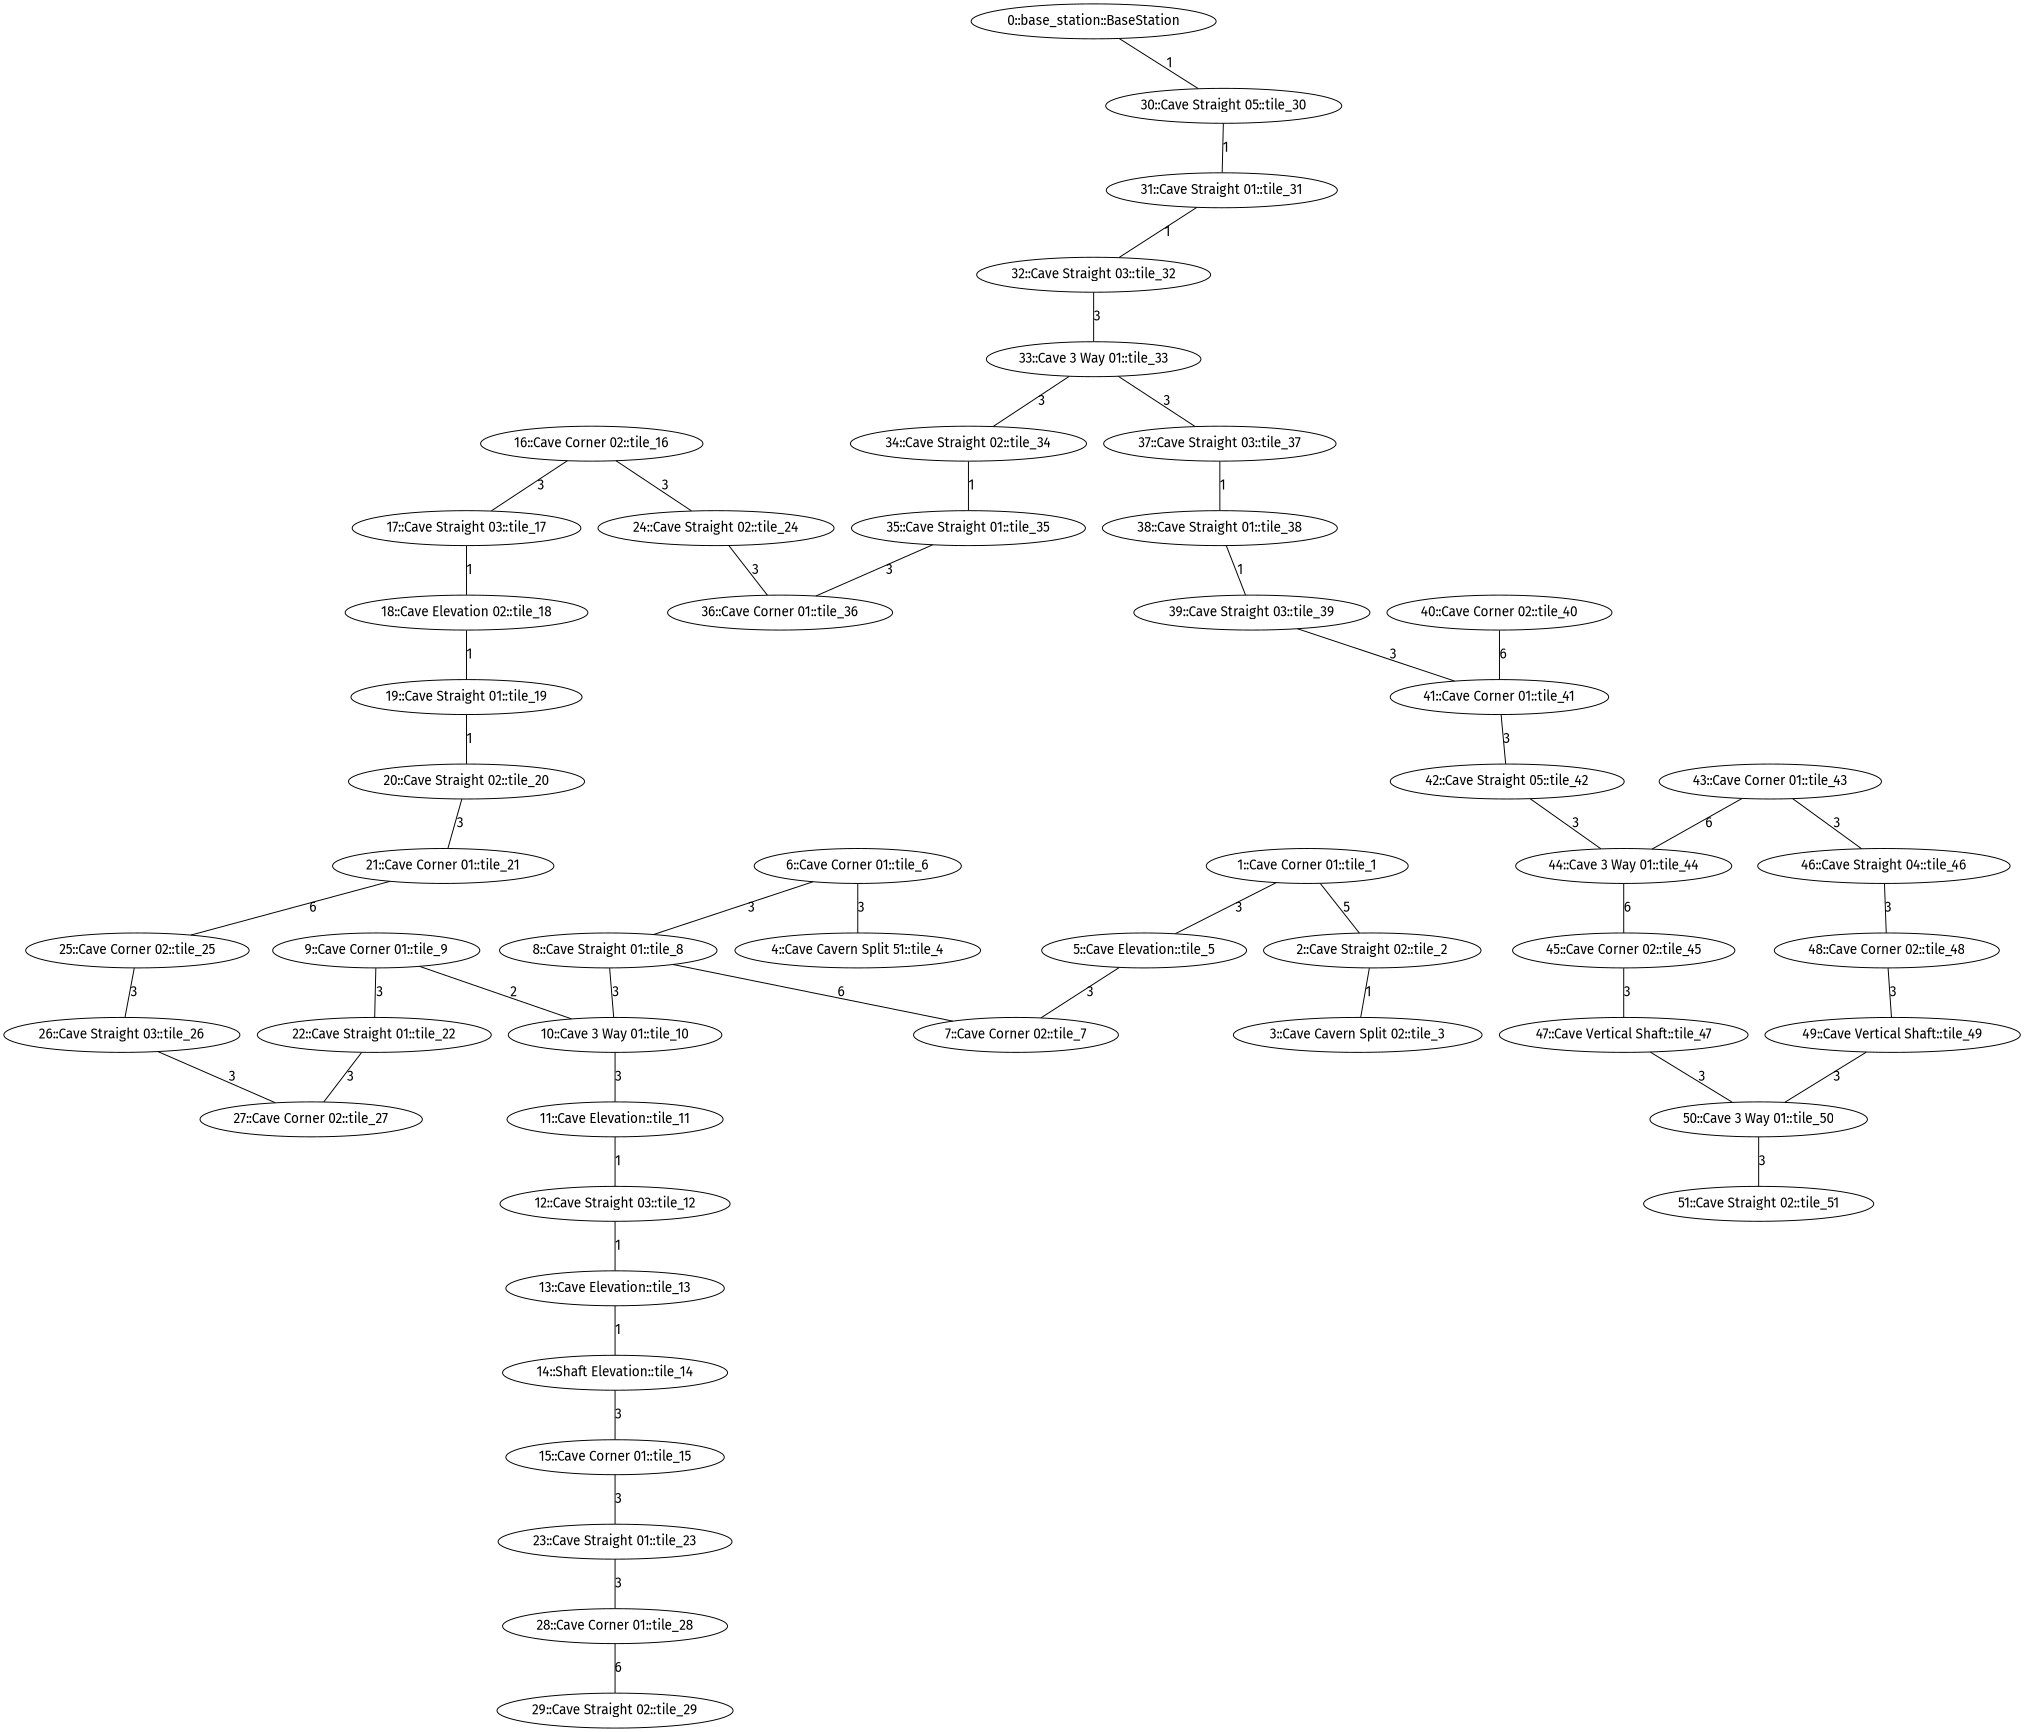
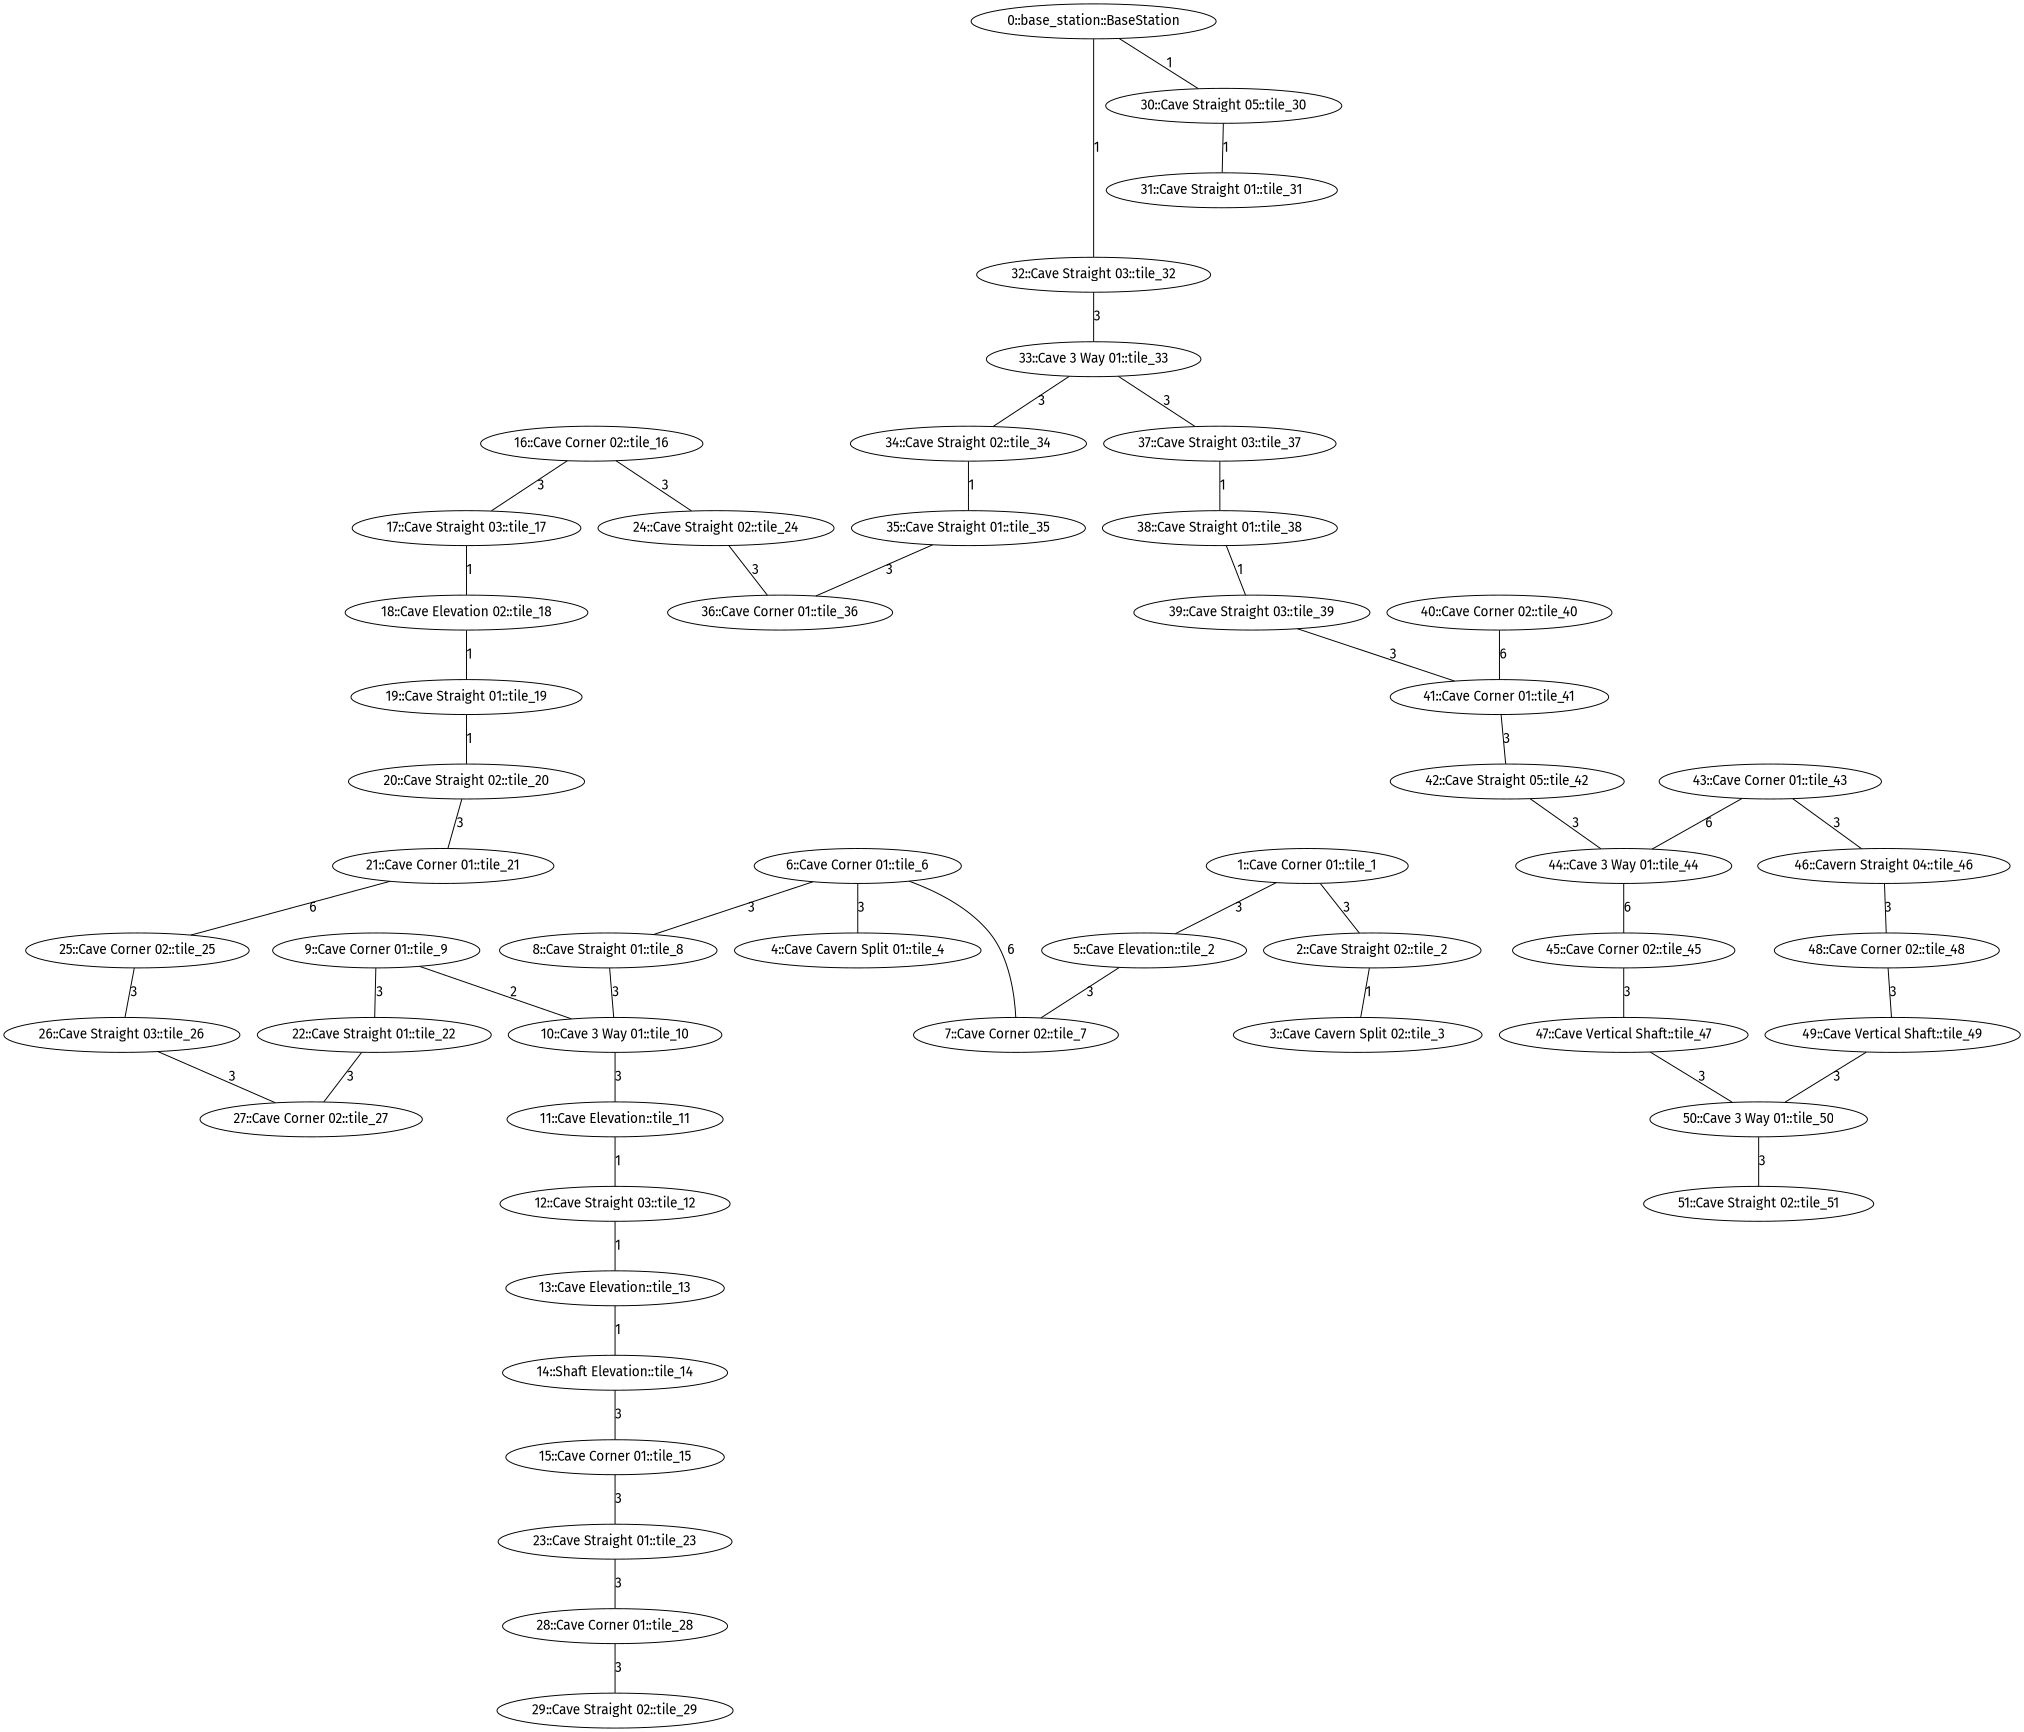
  graph {
    fontname="Fira Sans"
    node [fontname="Fira Sans"]
    edge [fontname="Fira Sans"]
    n1 [label="0::base_station::BaseStation"]
    n2 [label="30::Cave Straight 05::tile_30"]
    n3 [label="31::Cave Straight 01::tile_31"]
    n4 [label="1::Cave Corner 01::tile_1"]
    n5 [label="2::Cave Straight 02::tile_2"]
-   n6 [label="5::Cave Elevation::tile_5"]
+   n6 [label="5::Cave Elevation::tile_2"]
    n7 [label="3::Cave Cavern Split 02::tile_3"]
    n8 [label="7::Cave Corner 02::tile_7"]
-   n9 [label="4::Cave Cavern Split 51::tile_4"]
+   n9 [label="4::Cave Cavern Split 01::tile_4"]
    n10 [label="6::Cave Corner 01::tile_6"]
    n11 [label="8::Cave Straight 01::tile_8"]
    n12 [label="10::Cave 3 Way 01::tile_10"]
    n13 [label="11::Cave Elevation::tile_11"]
    n14 [label="9::Cave Corner 01::tile_9"]
    n15 [label="22::Cave Straight 01::tile_22"]
    n16 [label="27::Cave Corner 02::tile_27"]
    n17 [label="12::Cave Straight 03::tile_12"]
    n18 [label="13::Cave Elevation::tile_13"]
    n19 [label="14::Shaft Elevation::tile_14"]
    n20 [label="15::Cave Corner 01::tile_15"]
    n21 [label="23::Cave Straight 01::tile_23"]
    n22 [label="28::Cave Corner 01::tile_28"]
    n23 [label="16::Cave Corner 02::tile_16"]
    n24 [label="17::Cave Straight 03::tile_17"]
    n25 [label="24::Cave Straight 02::tile_24"]
    n26 [label="18::Cave Elevation 02::tile_18"]
    n27 [label="36::Cave Corner 01::tile_36"]
    n28 [label="19::Cave Straight 01::tile_19"]
    n29 [label="20::Cave Straight 02::tile_20"]
    n30 [label="21::Cave Corner 01::tile_21"]
    n31 [label="25::Cave Corner 02::tile_25"]
    n32 [label="26::Cave Straight 03::tile_26"]
    n33 [label="29::Cave Straight 02::tile_29"]
    n34 [label="32::Cave Straight 03::tile_32"]
    n35 [label="33::Cave 3 Way 01::tile_33"]
    n36 [label="34::Cave Straight 02::tile_34"]
    n37 [label="37::Cave Straight 03::tile_37"]
    n38 [label="35::Cave Straight 01::tile_35"]
    n39 [label="38::Cave Straight 01::tile_38"]
    n40 [label="39::Cave Straight 03::tile_39"]
    n41 [label="41::Cave Corner 01::tile_41"]
    n42 [label="40::Cave Corner 02::tile_40"]
    n43 [label="42::Cave Straight 05::tile_42"]
    n44 [label="44::Cave 3 Way 01::tile_44"]
    n45 [label="45::Cave Corner 02::tile_45"]
    n46 [label="43::Cave Corner 01::tile_43"]
-   n47 [label="46::Cave Straight 04::tile_46"]
+   n47 [label="46::Cavern Straight 04::tile_46"]
    n48 [label="48::Cave Corner 02::tile_48"]
    n49 [label="47::Cave Vertical Shaft::tile_47"]
    n50 [label="50::Cave 3 Way 01::tile_50"]
    n51 [label="49::Cave Vertical Shaft::tile_49"]
    n52 [label="51::Cave Straight 02::tile_51"]
    n1 -- n2 [label=1]
    n2 -- n3 [label=1]
-   n3 -- n34 [label=1]
-   n4 -- n5 [label=5]
+   n1 -- n34 [label=1]
+   n4 -- n5 [label=3]
    n4 -- n6 [label=3]
    n5 -- n7 [label=1]
    n6 -- n8 [label=3]
-   n11 -- n8 [label=6]
+   n10 -- n8 [label=6]
    n10 -- n9 [label=3]
    n10 -- n11 [label=3]
    n11 -- n12 [label=3]
    n12 -- n13 [label=3]
    n13 -- n17 [label=1]
    n14 -- n12 [label=2]
    n14 -- n15 [label=3]
    n15 -- n16 [label=3]
    n17 -- n18 [label=1]
    n18 -- n19 [label=1]
    n19 -- n20 [label=3]
    n20 -- n21 [label=3]
    n21 -- n22 [label=3]
-   n22 -- n33 [label=6]
+   n22 -- n33 [label=3]
    n23 -- n24 [label=3]
    n23 -- n25 [label=3]
    n24 -- n26 [label=1]
    n25 -- n27 [label=3]
    n26 -- n28 [label=1]
    n28 -- n29 [label=1]
    n29 -- n30 [label=3]
    n30 -- n31 [label=6]
    n31 -- n32 [label=3]
    n32 -- n16 [label=3]
    n34 -- n35 [label=3]
    n35 -- n36 [label=3]
    n35 -- n37 [label=3]
    n36 -- n38 [label=1]
    n37 -- n39 [label=1]
    n38 -- n27 [label=3]
    n39 -- n40 [label=1]
    n40 -- n41 [label=3]
    n41 -- n43 [label=3]
    n42 -- n41 [label=6]
    n43 -- n44 [label=3]
    n44 -- n45 [label=6]
    n45 -- n49 [label=3]
    n46 -- n44 [label=6]
    n46 -- n47 [label=3]
    n47 -- n48 [label=3]
    n48 -- n51 [label=3]
    n49 -- n50 [label=3]
    n50 -- n52 [label=3]
    n51 -- n50 [label=3]
  }
